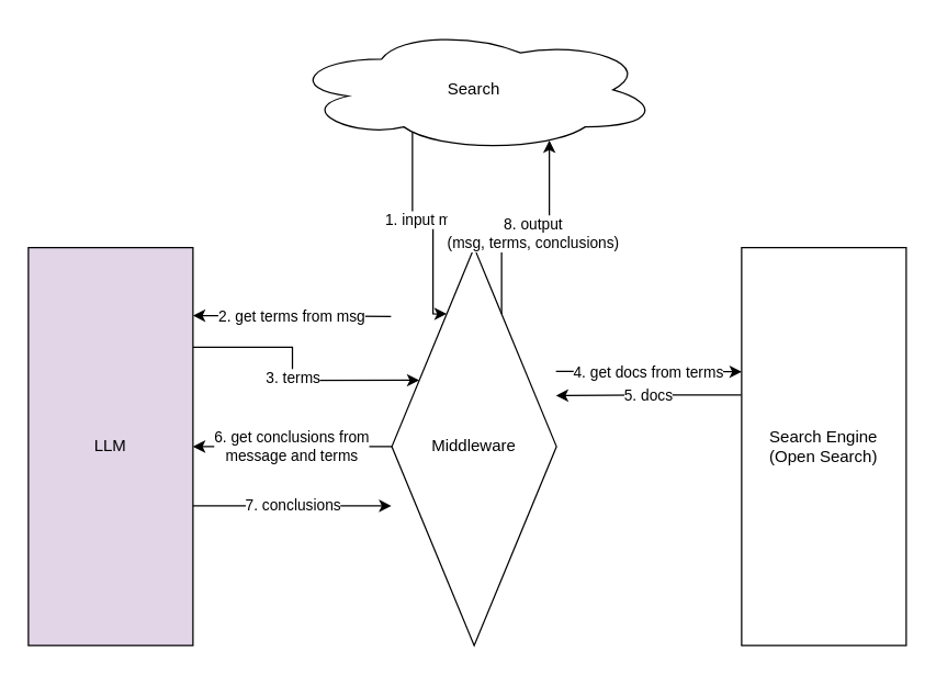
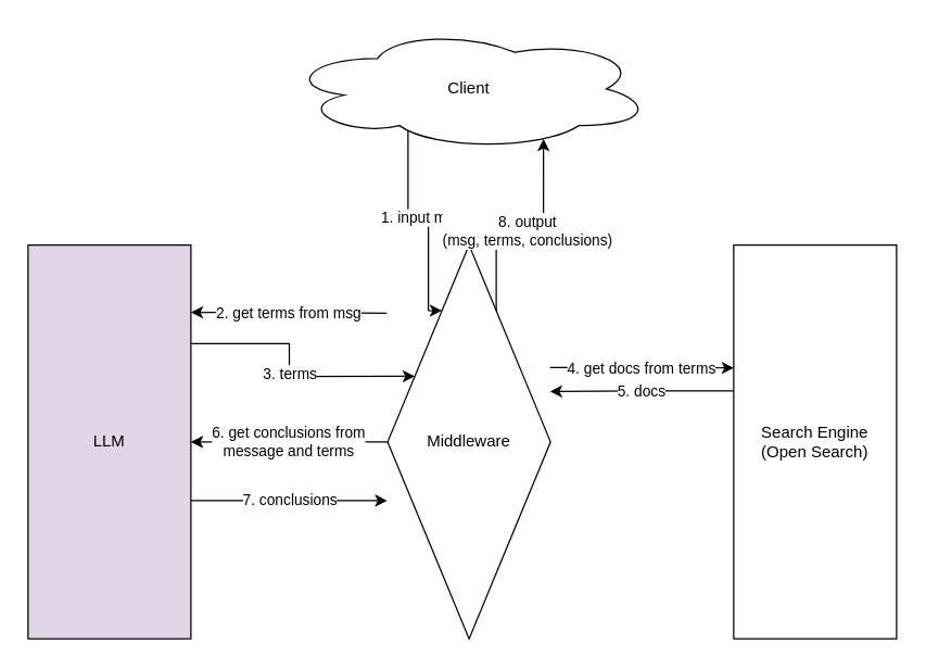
  <mxCell id="0" />
  <mxCell id="1" parent="0" />
  <mxCell id="2" value="2. get terms from msg" style="edgeStyle=orthogonalEdgeStyle;rounded=0;orthogonalLoop=1;jettySize=auto;html=1;entryX=-0.005;entryY=0.173;entryDx=0;entryDy=0;exitX=1;exitY=0.171;exitDx=0;exitDy=0;exitPerimeter=0;entryPerimeter=0;startArrow=classic;startFill=1;endArrow=none;endFill=0;" edge="1" parent="1" source="5" target="8"><mxGeometry relative="1" as="geometry" /></mxCell>
  <mxCell id="3" value="3. terms" style="edgeStyle=orthogonalEdgeStyle;rounded=0;orthogonalLoop=1;jettySize=auto;html=1;exitX=1;exitY=0.25;exitDx=0;exitDy=0;entryX=0;entryY=0.25;entryDx=0;entryDy=0;" edge="1" parent="1" source="5" target="8"><mxGeometry relative="1" as="geometry" /></mxCell>
  <mxCell id="4" value="7. conclusions" style="edgeStyle=orthogonalEdgeStyle;rounded=0;orthogonalLoop=1;jettySize=auto;html=1;exitX=0.997;exitY=0.649;exitDx=0;exitDy=0;entryX=-0.003;entryY=0.649;entryDx=0;entryDy=0;exitPerimeter=0;entryPerimeter=0;" edge="1" parent="1" source="5" target="8"><mxGeometry relative="1" as="geometry" /></mxCell>
  <mxCell id="5" value="LLM" style="rounded=0;whiteSpace=wrap;html=1;fillColor=#e1d5e7;" vertex="1" parent="1"><mxGeometry x="20" y="180" width="120" height="290" as="geometry" /></mxCell>
  <mxCell id="6" value="4. get docs from terms" style="edgeStyle=orthogonalEdgeStyle;rounded=0;orthogonalLoop=1;jettySize=auto;html=1;entryX=0.001;entryY=0.312;entryDx=0;entryDy=0;entryPerimeter=0;exitX=0.997;exitY=0.311;exitDx=0;exitDy=0;exitPerimeter=0;" edge="1" parent="1" source="8" target="10"><mxGeometry relative="1" as="geometry"><mxPoint x="410" y="270" as="sourcePoint" /></mxGeometry></mxCell>
  <mxCell id="7" value="6. get conclusions from&lt;br&gt;message and terms" style="edgeStyle=orthogonalEdgeStyle;rounded=0;orthogonalLoop=1;jettySize=auto;html=1;" edge="1" parent="1" source="8" target="5"><mxGeometry relative="1" as="geometry" /></mxCell>
  <mxCell id="8" value="Middleware" style="rhombus;whiteSpace=wrap;html=1;" vertex="1" parent="1"><mxGeometry x="285" y="180" width="120" height="290" as="geometry" /></mxCell>
  <mxCell id="9" value="5. docs" style="edgeStyle=orthogonalEdgeStyle;rounded=0;orthogonalLoop=1;jettySize=auto;html=1;entryX=0.997;entryY=0.372;entryDx=0;entryDy=0;entryPerimeter=0;exitX=-0.001;exitY=0.37;exitDx=0;exitDy=0;exitPerimeter=0;" edge="1" parent="1" source="10" target="8"><mxGeometry relative="1" as="geometry" /></mxCell>
  <mxCell id="10" value="Search Engine&lt;br&gt;(Open Search)" style="rounded=0;whiteSpace=wrap;html=1;" vertex="1" parent="1"><mxGeometry x="540" y="180" width="120" height="290" as="geometry" /></mxCell>
  <mxCell id="11" value="1. input msg" style="edgeStyle=orthogonalEdgeStyle;rounded=0;orthogonalLoop=1;jettySize=auto;html=1;entryX=0.25;entryY=0;entryDx=0;entryDy=0;exitX=0.31;exitY=0.8;exitDx=0;exitDy=0;exitPerimeter=0;" edge="1" parent="1" source="12" target="8"><mxGeometry relative="1" as="geometry"><mxPoint x="345" y="100" as="sourcePoint" /><Array as="points"><mxPoint x="300" y="92" /><mxPoint x="300" y="160" /><mxPoint x="315" y="160" /></Array></mxGeometry></mxCell>
- <mxCell id="12" value="Search" style="ellipse;shape=cloud;whiteSpace=wrap;html=1;" vertex="1" parent="1"><mxGeometry x="210" y="20" width="270" height="90" as="geometry" /></mxCell>
+ <mxCell id="12" value="Client" style="ellipse;shape=cloud;whiteSpace=wrap;html=1;" vertex="1" parent="1"><mxGeometry x="210" y="20" width="270" height="90" as="geometry" /></mxCell>
  <mxCell id="13" value="8. output&lt;br&gt;(msg, terms, conclusions)" style="edgeStyle=orthogonalEdgeStyle;rounded=0;orthogonalLoop=1;jettySize=auto;html=1;entryX=0.703;entryY=0.91;entryDx=0;entryDy=0;entryPerimeter=0;exitX=0.75;exitY=0;exitDx=0;exitDy=0;" edge="1" parent="1" source="8" target="12"><mxGeometry relative="1" as="geometry"><Array as="points"><mxPoint x="375" y="170" /><mxPoint x="400" y="170" /><mxPoint x="400" y="102" /></Array></mxGeometry></mxCell>
